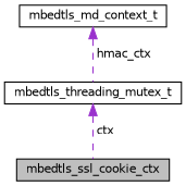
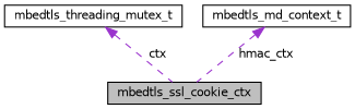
  digraph {
    node [color=black fontname=Helvetica fontsize=10 shape=record]
    edge [color=darkorchid3 dir=back fontname=Helvetica fontsize=10 labelfontname=Helvetica labelfontsize=10 style=dashed]
    n1 [fillcolor=grey75 fontcolor=black height=0.2 label=mbedtls_ssl_cookie_ctx style=filled width=0.4]
    n2 [height=0.2 label=mbedtls_threading_mutex_t width=0.4]
    n3 [height=0.2 label=mbedtls_md_context_t width=0.4]
    n2 -> n1 [label=" ctx"]
-   n3 -> n2 [label=" hmac_ctx"]
+   n3 -> n1 [label=" hmac_ctx"]
  }
